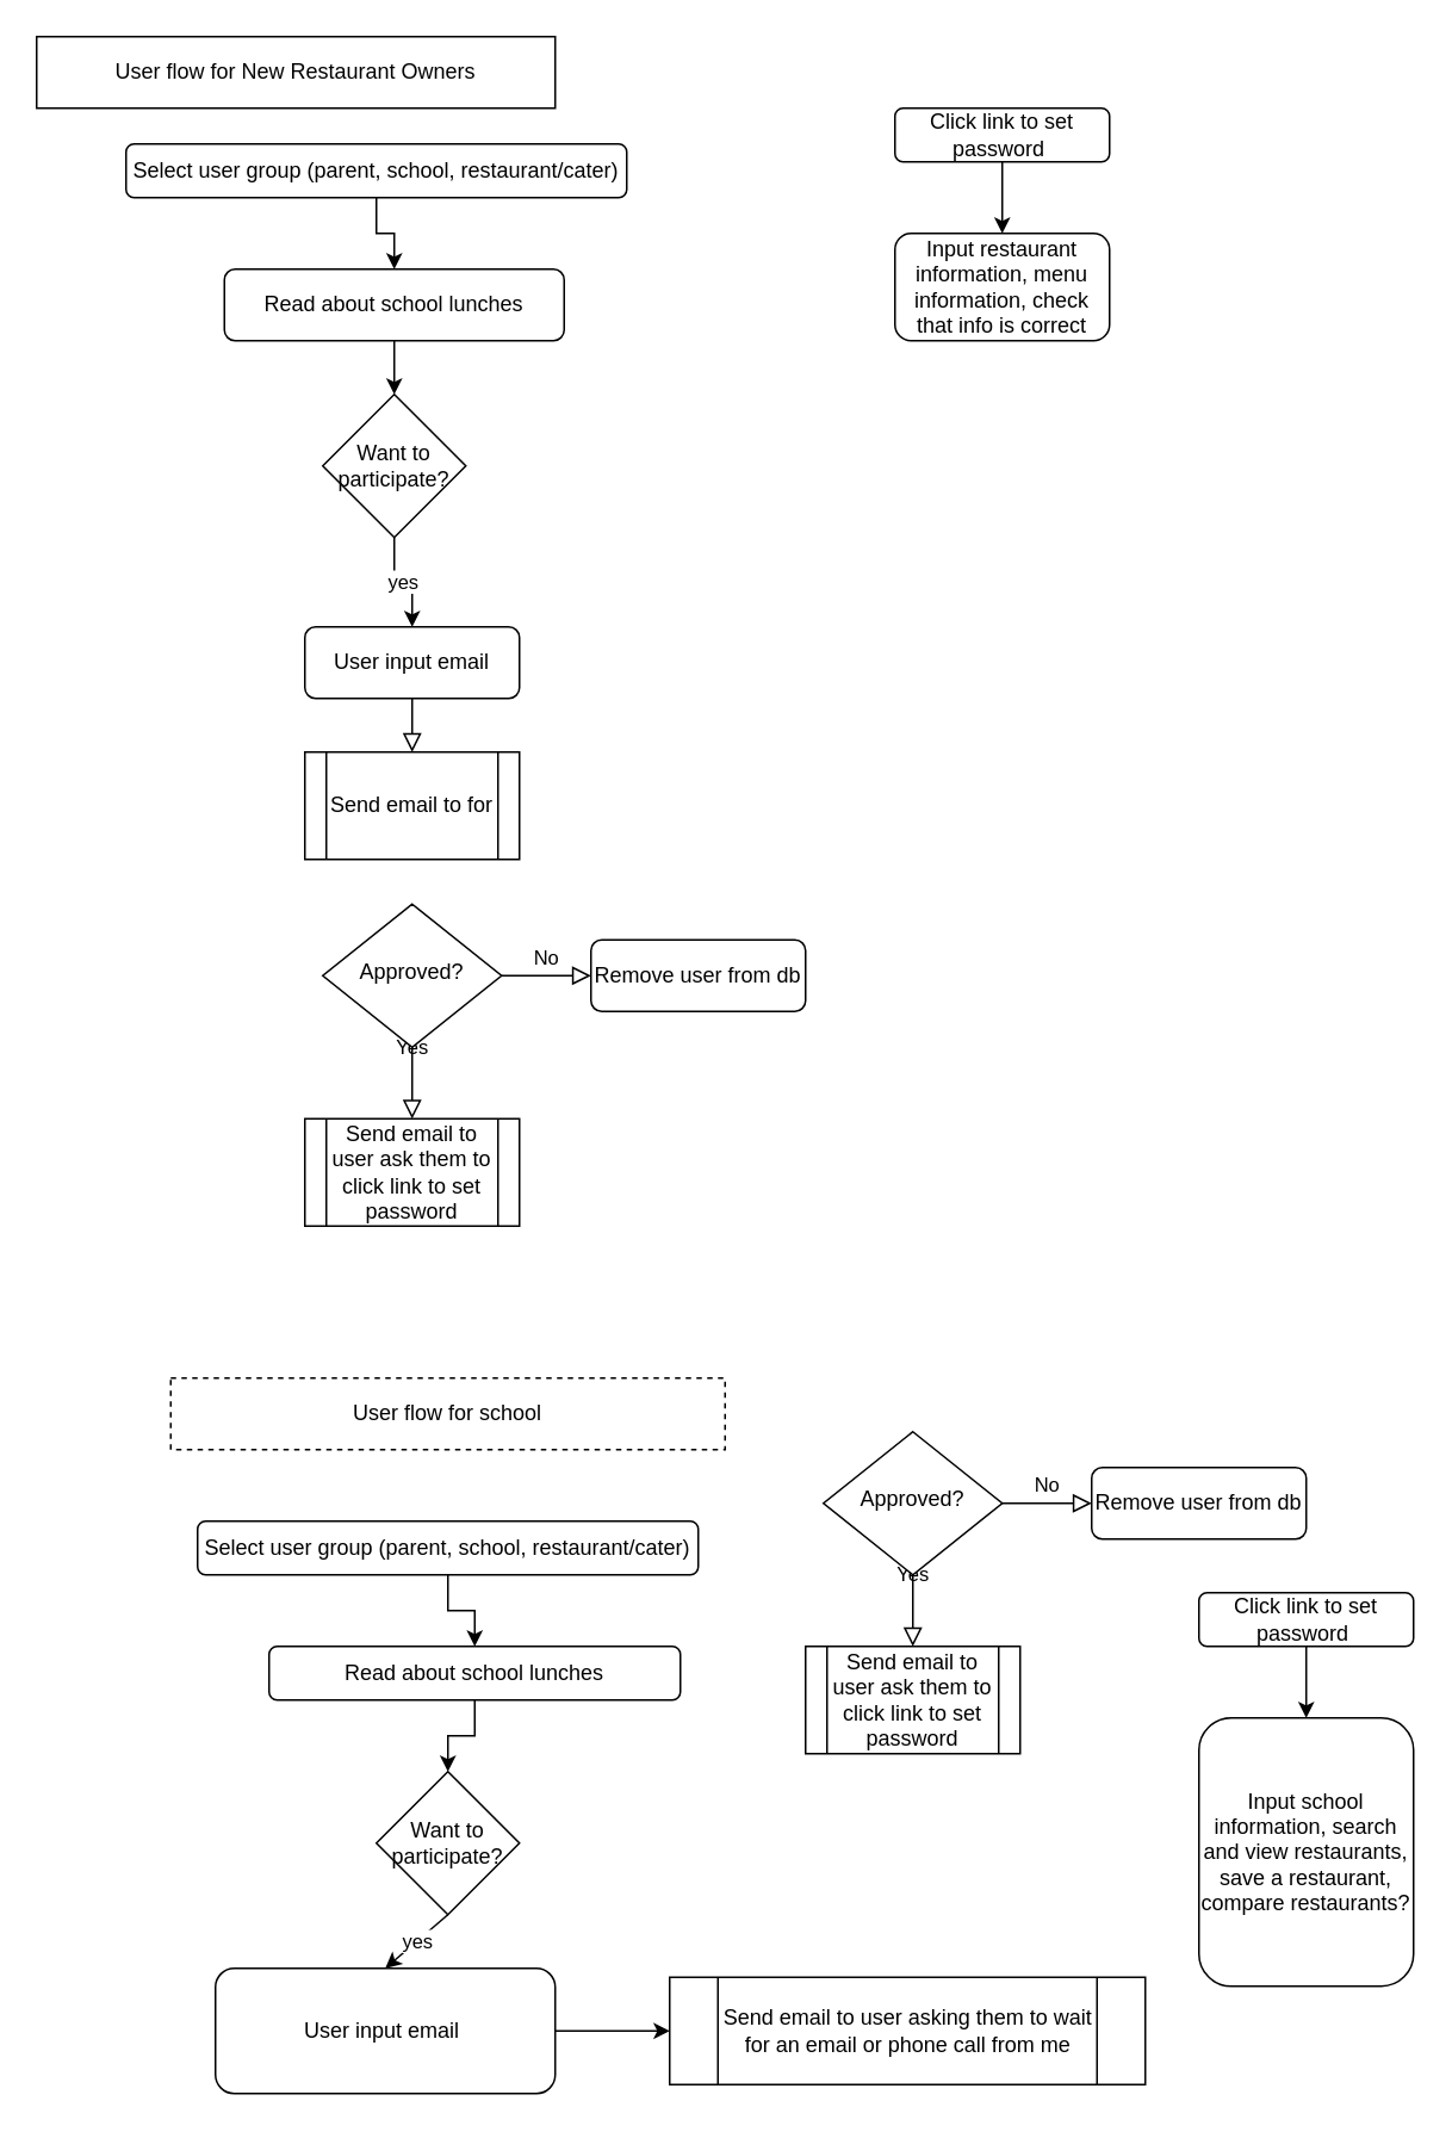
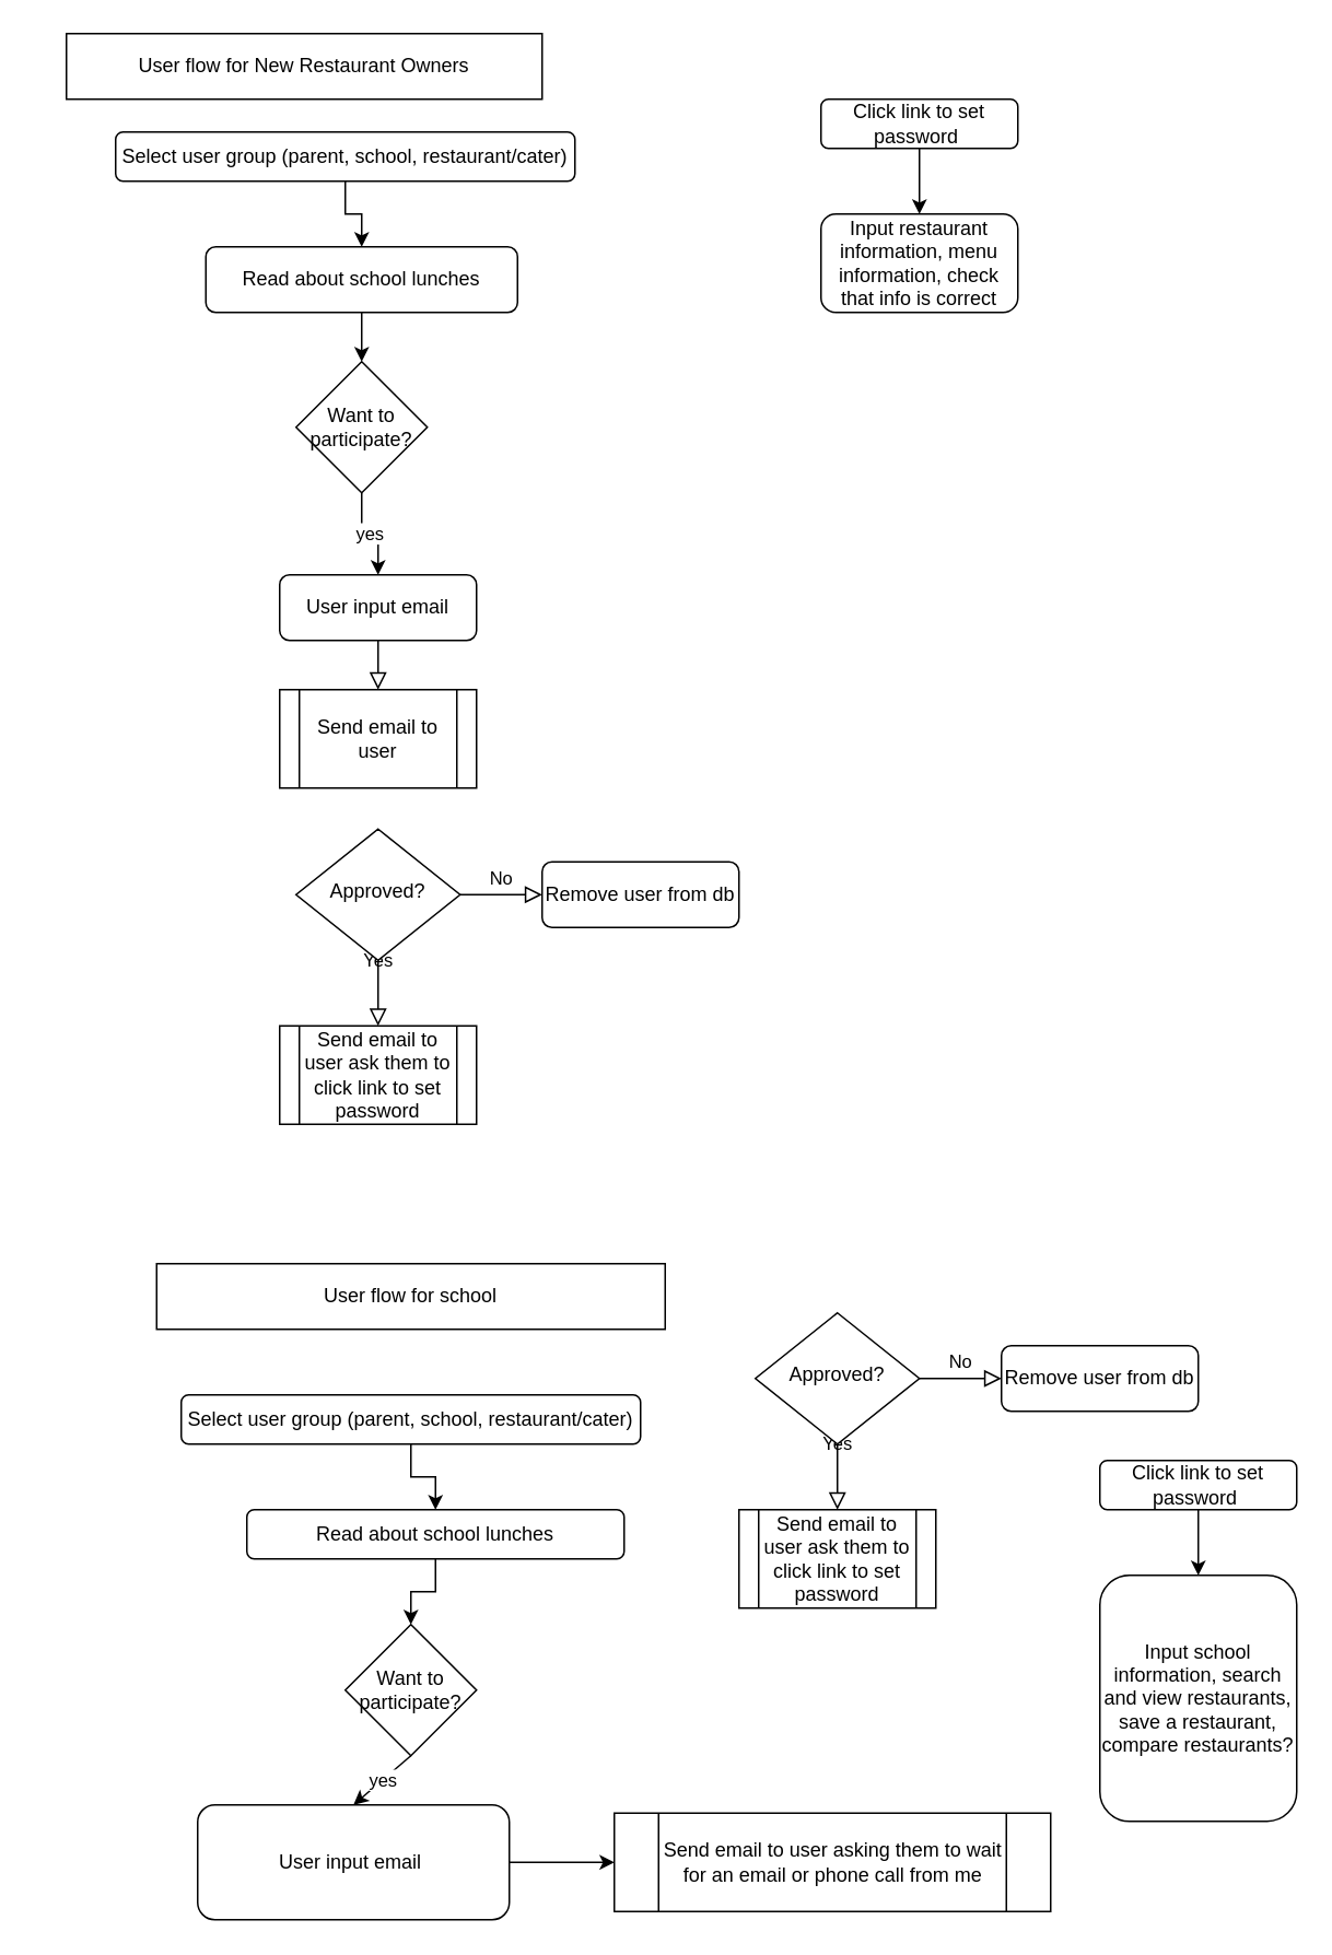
  <mxCell id="0" />
  <mxCell id="1" parent="0" />
  <mxCell id="2" value="" style="rounded=0;html=1;jettySize=auto;orthogonalLoop=1;fontSize=11;endArrow=block;endFill=0;endSize=8;strokeWidth=1;shadow=0;labelBackgroundColor=none;edgeStyle=orthogonalEdgeStyle;entryX=0.5;entryY=0;entryDx=0;entryDy=0;" parent="1" source="3" edge="1"><mxGeometry relative="1" as="geometry"><mxPoint x="230" y="420" as="targetPoint" /></mxGeometry></mxCell>
  <mxCell id="3" value="User input email" style="rounded=1;whiteSpace=wrap;html=1;fontSize=12;glass=0;strokeWidth=1;shadow=0;" parent="1" vertex="1"><mxGeometry x="170" y="350" width="120" height="40" as="geometry" /></mxCell>
  <mxCell id="4" value="Yes" style="rounded=0;html=1;jettySize=auto;orthogonalLoop=1;fontSize=11;endArrow=block;endFill=0;endSize=8;strokeWidth=1;shadow=0;labelBackgroundColor=none;edgeStyle=orthogonalEdgeStyle;" parent="1" source="6" edge="1"><mxGeometry y="20" relative="1" as="geometry"><mxPoint as="offset" /><mxPoint x="230" y="625" as="targetPoint" /></mxGeometry></mxCell>
  <mxCell id="5" value="No" style="edgeStyle=orthogonalEdgeStyle;rounded=0;html=1;jettySize=auto;orthogonalLoop=1;fontSize=11;endArrow=block;endFill=0;endSize=8;strokeWidth=1;shadow=0;labelBackgroundColor=none;" parent="1" source="6" target="7" edge="1"><mxGeometry y="10" relative="1" as="geometry"><mxPoint as="offset" /></mxGeometry></mxCell>
  <mxCell id="6" value="Approved?" style="rhombus;whiteSpace=wrap;html=1;shadow=0;fontFamily=Helvetica;fontSize=12;align=center;strokeWidth=1;spacing=6;spacingTop=-4;" parent="1" vertex="1"><mxGeometry x="180" y="505" width="100" height="80" as="geometry" /></mxCell>
  <mxCell id="7" value="Remove user from db" style="rounded=1;whiteSpace=wrap;html=1;fontSize=12;glass=0;strokeWidth=1;shadow=0;" parent="1" vertex="1"><mxGeometry x="330" y="525" width="120" height="40" as="geometry" /></mxCell>
- <mxCell id="8" value="User flow for New Restaurant Owners" style="rounded=0;whiteSpace=wrap;html=1;" vertex="1" parent="1"><mxGeometry y="20" width="290" height="40" as="geometry" x="20" /></mxCell>
+ <mxCell id="8" value="User flow for New Restaurant Owners" style="rounded=0;whiteSpace=wrap;html=1;" vertex="1" parent="1"><mxGeometry x="40" y="20" width="290" height="40" as="geometry" /></mxCell>
  <mxCell id="9" style="edgeStyle=orthogonalEdgeStyle;rounded=0;orthogonalLoop=1;jettySize=auto;html=1;exitX=0.5;exitY=1;exitDx=0;exitDy=0;" edge="1" parent="1" source="8" target="8"><mxGeometry relative="1" as="geometry" /></mxCell>
- <mxCell id="10" value="Send email to for" style="shape=process;whiteSpace=wrap;html=1;backgroundOutline=1;" vertex="1" parent="1"><mxGeometry x="170" y="420" width="120" height="60" as="geometry" /></mxCell>
+ <mxCell id="10" value="Send email to user" style="shape=process;whiteSpace=wrap;html=1;backgroundOutline=1;" vertex="1" parent="1"><mxGeometry x="170" y="420" width="120" height="60" as="geometry" /></mxCell>
  <mxCell id="11" value="Send email to user ask them to click link to set password" style="shape=process;whiteSpace=wrap;html=1;backgroundOutline=1;" vertex="1" parent="1"><mxGeometry x="170" y="625" width="120" height="60" as="geometry" /></mxCell>
  <mxCell id="12" style="edgeStyle=orthogonalEdgeStyle;rounded=0;orthogonalLoop=1;jettySize=auto;html=1;exitX=0.5;exitY=1;exitDx=0;exitDy=0;entryX=0.5;entryY=0;entryDx=0;entryDy=0;" edge="1" parent="1" source="13" target="14"><mxGeometry relative="1" as="geometry" /></mxCell>
  <mxCell id="13" value="Click link to set password&amp;nbsp;" style="rounded=1;whiteSpace=wrap;html=1;" vertex="1" parent="1"><mxGeometry x="500" y="60" width="120" height="30" as="geometry" /></mxCell>
  <mxCell id="14" value="Input restaurant information, menu information, check that info is correct" style="rounded=1;whiteSpace=wrap;html=1;" vertex="1" parent="1"><mxGeometry x="500" y="130" width="120" height="60" as="geometry" /></mxCell>
  <mxCell id="15" style="edgeStyle=orthogonalEdgeStyle;rounded=0;orthogonalLoop=1;jettySize=auto;html=1;exitX=0.5;exitY=1;exitDx=0;exitDy=0;" edge="1" parent="1" source="16" target="19"><mxGeometry relative="1" as="geometry" /></mxCell>
  <mxCell id="16" value="Read about school lunches" style="rounded=1;whiteSpace=wrap;html=1;" vertex="1" parent="1"><mxGeometry x="125" y="150" width="190" height="40" as="geometry" /></mxCell>
  <mxCell id="17" style="edgeStyle=orthogonalEdgeStyle;rounded=0;orthogonalLoop=1;jettySize=auto;html=1;exitX=1;exitY=0;exitDx=0;exitDy=0;" edge="1" parent="1" source="19"><mxGeometry relative="1" as="geometry"><mxPoint x="240" y="260" as="targetPoint" /></mxGeometry></mxCell>
  <mxCell id="18" value="yes" style="edgeStyle=orthogonalEdgeStyle;rounded=0;orthogonalLoop=1;jettySize=auto;html=1;exitX=0.5;exitY=1;exitDx=0;exitDy=0;entryX=0.5;entryY=0;entryDx=0;entryDy=0;" edge="1" parent="1" source="19" target="3"><mxGeometry relative="1" as="geometry" /></mxCell>
  <mxCell id="19" value="Want to participate?" style="rhombus;whiteSpace=wrap;html=1;" vertex="1" parent="1"><mxGeometry x="180" y="220" width="80" height="80" as="geometry" /></mxCell>
  <mxCell id="20" value="" style="edgeStyle=orthogonalEdgeStyle;rounded=0;orthogonalLoop=1;jettySize=auto;html=1;entryX=0.5;entryY=0;entryDx=0;entryDy=0;" edge="1" parent="1" source="21" target="16"><mxGeometry relative="1" as="geometry" /></mxCell>
  <mxCell id="21" value="Select user group (parent, school, restaurant/cater)" style="rounded=1;whiteSpace=wrap;html=1;" vertex="1" parent="1"><mxGeometry x="70" y="80" width="280" height="30" as="geometry" /></mxCell>
- <mxCell id="22" value="User flow for school" style="rounded=0;whiteSpace=wrap;html=1;dashed=1;" vertex="1" parent="1"><mxGeometry x="95" y="770" width="310" height="40" as="geometry" /></mxCell>
+ <mxCell id="22" value="User flow for school" style="rounded=0;whiteSpace=wrap;html=1;" vertex="1" parent="1"><mxGeometry x="95" y="770" width="310" height="40" as="geometry" /></mxCell>
  <mxCell id="23" style="edgeStyle=orthogonalEdgeStyle;rounded=0;orthogonalLoop=1;jettySize=auto;html=1;exitX=0.5;exitY=1;exitDx=0;exitDy=0;" edge="1" parent="1" source="24" target="26"><mxGeometry relative="1" as="geometry" /></mxCell>
  <mxCell id="24" value="Select user group (parent, school, restaurant/cater)" style="rounded=1;whiteSpace=wrap;html=1;" vertex="1" parent="1"><mxGeometry x="110" y="850" width="280" height="30" as="geometry" /></mxCell>
  <mxCell id="25" style="edgeStyle=orthogonalEdgeStyle;rounded=0;orthogonalLoop=1;jettySize=auto;html=1;exitX=0.5;exitY=1;exitDx=0;exitDy=0;" edge="1" parent="1" source="26" target="27"><mxGeometry relative="1" as="geometry" /></mxCell>
  <mxCell id="26" value="Read about school lunches" style="rounded=1;whiteSpace=wrap;html=1;" vertex="1" parent="1"><mxGeometry x="150" y="920" width="230" height="30" as="geometry" /></mxCell>
  <mxCell id="27" value="Want to participate?" style="rhombus;whiteSpace=wrap;html=1;" vertex="1" parent="1"><mxGeometry x="210" y="990" width="80" height="80" as="geometry" /></mxCell>
  <mxCell id="28" value="User input email&amp;nbsp;" style="rounded=1;whiteSpace=wrap;html=1;fontSize=12;glass=0;strokeWidth=1;shadow=0;" vertex="1" parent="1"><mxGeometry x="120" y="1100" width="190" height="70" as="geometry" /></mxCell>
  <mxCell id="29" value="yes" style="endArrow=classic;html=1;rounded=0;exitX=0.5;exitY=1;exitDx=0;exitDy=0;entryX=0.5;entryY=0;entryDx=0;entryDy=0;" edge="1" parent="1" source="27" target="28"><mxGeometry width="50" height="50" relative="1" as="geometry"><mxPoint x="410" y="1100" as="sourcePoint" /><mxPoint x="460" y="1050" as="targetPoint" /></mxGeometry></mxCell>
  <mxCell id="30" value="Send email to user asking them to wait for an email or phone call from me" style="shape=process;whiteSpace=wrap;html=1;backgroundOutline=1;" vertex="1" parent="1"><mxGeometry x="374" y="1105" width="266" height="60" as="geometry" /></mxCell>
  <mxCell id="31" value="" style="endArrow=classic;html=1;rounded=0;exitX=1;exitY=0.5;exitDx=0;exitDy=0;entryX=0;entryY=0.5;entryDx=0;entryDy=0;" edge="1" parent="1" source="28" target="30"><mxGeometry width="50" height="50" relative="1" as="geometry"><mxPoint x="410" y="1030" as="sourcePoint" /><mxPoint x="460" y="980" as="targetPoint" /></mxGeometry></mxCell>
  <mxCell id="32" value="Yes" style="rounded=0;html=1;jettySize=auto;orthogonalLoop=1;fontSize=11;endArrow=block;endFill=0;endSize=8;strokeWidth=1;shadow=0;labelBackgroundColor=none;edgeStyle=orthogonalEdgeStyle;" edge="1" parent="1" source="34"><mxGeometry y="20" relative="1" as="geometry"><mxPoint as="offset" /><mxPoint x="510" y="920" as="targetPoint" /></mxGeometry></mxCell>
  <mxCell id="33" value="No" style="edgeStyle=orthogonalEdgeStyle;rounded=0;html=1;jettySize=auto;orthogonalLoop=1;fontSize=11;endArrow=block;endFill=0;endSize=8;strokeWidth=1;shadow=0;labelBackgroundColor=none;" edge="1" parent="1" source="34" target="35"><mxGeometry y="10" relative="1" as="geometry"><mxPoint as="offset" /></mxGeometry></mxCell>
  <mxCell id="34" value="Approved?" style="rhombus;whiteSpace=wrap;html=1;shadow=0;fontFamily=Helvetica;fontSize=12;align=center;strokeWidth=1;spacing=6;spacingTop=-4;" vertex="1" parent="1"><mxGeometry x="460" y="800" width="100" height="80" as="geometry" /></mxCell>
  <mxCell id="35" value="Remove user from db" style="rounded=1;whiteSpace=wrap;html=1;fontSize=12;glass=0;strokeWidth=1;shadow=0;" vertex="1" parent="1"><mxGeometry x="610" y="820" width="120" height="40" as="geometry" /></mxCell>
  <mxCell id="36" value="Send email to user ask them to click link to set password" style="shape=process;whiteSpace=wrap;html=1;backgroundOutline=1;" vertex="1" parent="1"><mxGeometry x="450" y="920" width="120" height="60" as="geometry" /></mxCell>
  <mxCell id="37" style="edgeStyle=orthogonalEdgeStyle;rounded=0;orthogonalLoop=1;jettySize=auto;html=1;exitX=0.5;exitY=1;exitDx=0;exitDy=0;entryX=0.5;entryY=0;entryDx=0;entryDy=0;" edge="1" parent="1" source="38" target="39"><mxGeometry relative="1" as="geometry" /></mxCell>
  <mxCell id="38" value="Click link to set password&amp;nbsp;" style="rounded=1;whiteSpace=wrap;html=1;" vertex="1" parent="1"><mxGeometry x="670" y="890" width="120" height="30" as="geometry" /></mxCell>
  <mxCell id="39" value="Input school information, search and view restaurants, save a restaurant, compare restaurants?" style="rounded=1;whiteSpace=wrap;html=1;" vertex="1" parent="1"><mxGeometry x="670" y="960" width="120" height="150" as="geometry" /></mxCell>
